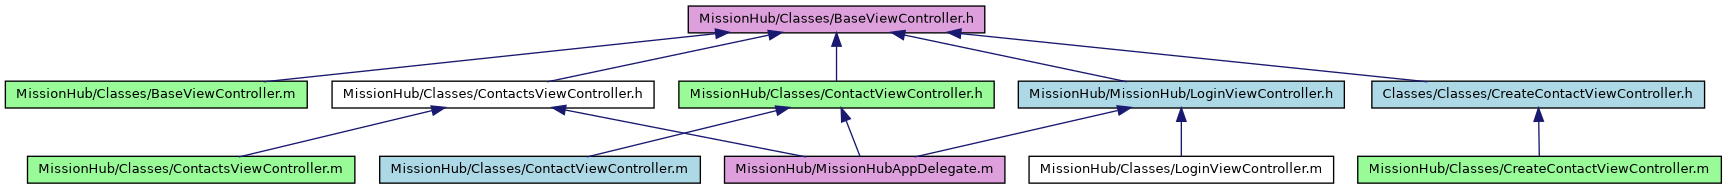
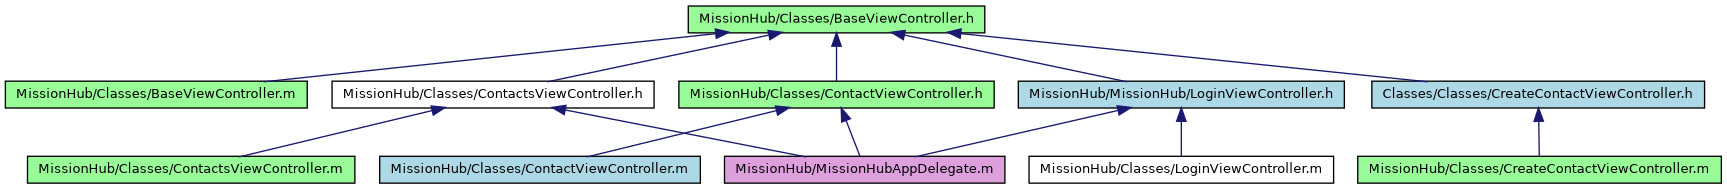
  digraph {
    node [color=black fillcolor=palegreen fontname=Helvetica fontsize=10 shape=record style=filled]
    edge [color=midnightblue dir=back fontname=Helvetica fontsize=10 labelfontname=Helvetica labelfontsize=10 style=solid]
-   n1 [fillcolor=plum fontcolor=black height=0.2 label="MissionHub/Classes/BaseViewController.h" width=0.4]
+   n1 [fontcolor=black height=0.2 label="MissionHub/Classes/BaseViewController.h" width=0.4]
    n2 [height=0.2 label="MissionHub/Classes/BaseViewController.m" width=0.4]
    n3 [fillcolor=white height=0.2 label="MissionHub/Classes/ContactsViewController.h" width=0.4]
    n4 [height=0.2 label="MissionHub/Classes/ContactViewController.h" width=0.4]
    n5 [fillcolor=lightblue height=0.2 label="Classes/Classes/CreateContactViewController.h" width=0.4]
    n6 [fillcolor=lightblue height=0.2 label="MissionHub/MissionHub/LoginViewController.h" width=0.4]
    n7 [height=0.2 label="MissionHub/Classes/ContactsViewController.m" width=0.4]
    n8 [fillcolor=plum height=0.2 label="MissionHub/MissionHubAppDelegate.m" width=0.4]
    n9 [fillcolor=lightblue height=0.2 label="MissionHub/Classes/ContactViewController.m" width=0.4]
    n10 [height=0.2 label="MissionHub/Classes/CreateContactViewController.m" width=0.4]
    n11 [fillcolor=white height=0.2 label="MissionHub/Classes/LoginViewController.m" width=0.4]
    n1 -> n2
    n1 -> n3
    n1 -> n4
    n1 -> n5
    n1 -> n6
    n3 -> n7
    n3 -> n8
    n4 -> n8
    n4 -> n9
    n5 -> n10
    n6 -> n8
    n6 -> n11
  }
